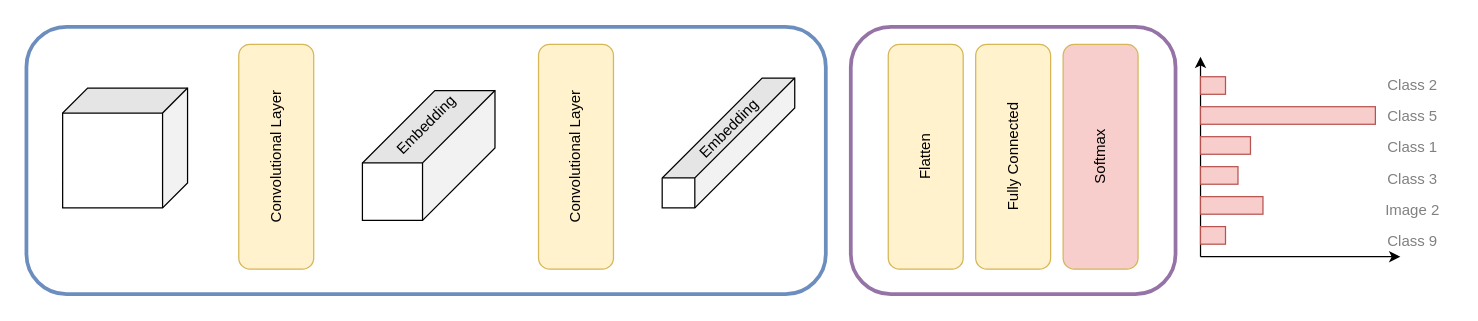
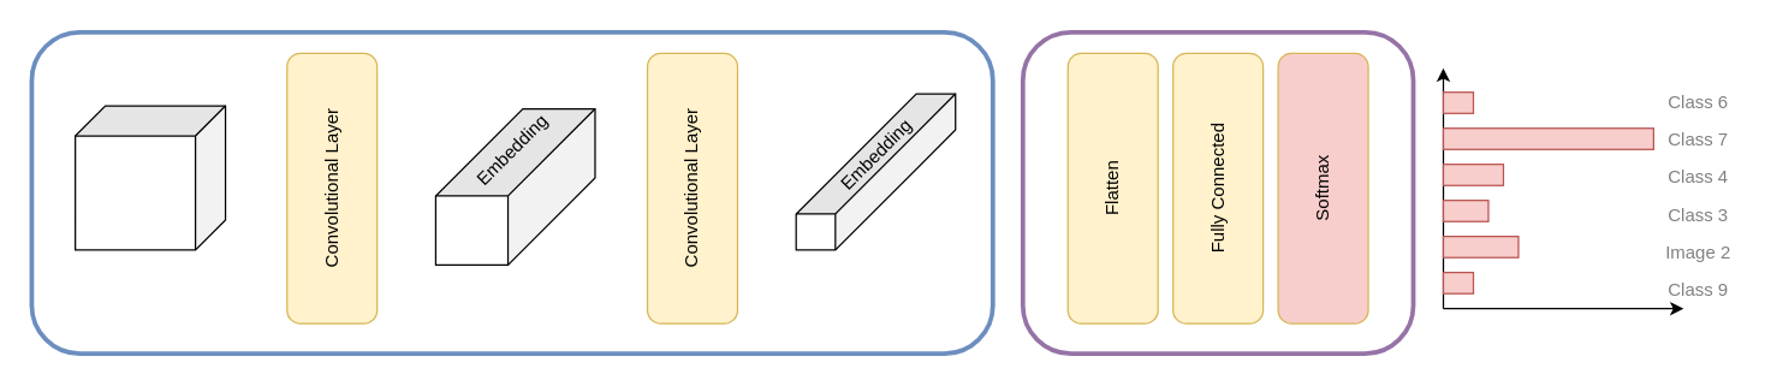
  <mxCell id="0" />
  <mxCell id="1" parent="0" />
  <mxCell id="2" value="" style="shape=cube;whiteSpace=wrap;html=1;boundedLbl=1;backgroundOutline=1;darkOpacity=0.05;darkOpacity2=0.1;rotation=90;direction=east;flipH=0;" vertex="1" parent="1"><mxGeometry x="51" y="68" width="96" height="100" as="geometry" /></mxCell>
  <mxCell id="3" value="" style="shape=cube;whiteSpace=wrap;html=1;boundedLbl=1;backgroundOutline=1;darkOpacity=0.05;darkOpacity2=0.1;rotation=90;size=58;" vertex="1" parent="1"><mxGeometry x="290.07" y="70.94" width="104" height="106.13" as="geometry" /></mxCell>
  <mxCell id="4" value="" style="shape=cube;whiteSpace=wrap;html=1;boundedLbl=1;backgroundOutline=1;darkOpacity=0.05;darkOpacity2=0.1;rotation=90;size=80;" vertex="1" parent="1"><mxGeometry x="530.07" y="60.94" width="104" height="106.13" as="geometry" /></mxCell>
  <mxCell id="5" value="Convolutional Layer" style="rounded=1;whiteSpace=wrap;html=1;rotation=-90;fillColor=#fff2cc;strokeColor=#d6b656;" vertex="1" parent="1"><mxGeometry x="130" y="95" width="180" height="60" as="geometry" /></mxCell>
  <mxCell id="6" value="Convolutional Layer" style="rounded=1;whiteSpace=wrap;html=1;rotation=-90;fillColor=#fff2cc;strokeColor=#d6b656;" vertex="1" parent="1"><mxGeometry x="370" y="95" width="180" height="60" as="geometry" /></mxCell>
  <mxCell id="7" value="Flatten" style="rounded=1;whiteSpace=wrap;html=1;rotation=-90;fillColor=#fff2cc;strokeColor=#d6b656;" vertex="1" parent="1"><mxGeometry x="650" y="95" width="180" height="60" as="geometry" /></mxCell>
  <mxCell id="8" value="Fully Connected" style="rounded=1;whiteSpace=wrap;html=1;rotation=-90;fillColor=#fff2cc;strokeColor=#d6b656;" vertex="1" parent="1"><mxGeometry x="720" y="95" width="180" height="60" as="geometry" /></mxCell>
  <mxCell id="9" value="Softmax" style="rounded=1;whiteSpace=wrap;html=1;rotation=-90;fillColor=#f8cecc;strokeColor=#d6b656;" vertex="1" parent="1"><mxGeometry x="790" y="95" width="180" height="60" as="geometry" /></mxCell>
  <mxCell id="10" value="" style="rounded=1;whiteSpace=wrap;html=1;fillColor=none;strokeColor=#6c8ebf;strokeWidth=3;" vertex="1" parent="1"><mxGeometry x="20" y="20.94" width="640" height="214.06" as="geometry" /></mxCell>
  <mxCell id="11" value="" style="rounded=1;whiteSpace=wrap;html=1;fillColor=none;strokeColor=#9673a6;strokeWidth=3;" vertex="1" parent="1"><mxGeometry x="680" y="20.94" width="260" height="214.06" as="geometry" /></mxCell>
  <mxCell id="12" value="" style="endArrow=classic;html=1;rounded=0;" edge="1" parent="1"><mxGeometry width="50" height="50" relative="1" as="geometry"><mxPoint x="960" y="205" as="sourcePoint" /><mxPoint x="960" y="45" as="targetPoint" /></mxGeometry></mxCell>
  <mxCell id="13" value="" style="endArrow=classic;html=1;rounded=0;" edge="1" parent="1"><mxGeometry width="50" height="50" relative="1" as="geometry"><mxPoint x="960" y="205" as="sourcePoint" /><mxPoint x="1120" y="205" as="targetPoint" /></mxGeometry></mxCell>
  <mxCell id="14" value="" style="rounded=0;whiteSpace=wrap;html=1;fillColor=#f8cecc;strokeColor=#b85450;" vertex="1" parent="1"><mxGeometry x="960" y="60.94" width="20" height="14.06" as="geometry" /></mxCell>
  <mxCell id="15" value="" style="rounded=0;whiteSpace=wrap;html=1;fillColor=#f8cecc;strokeColor=#b85450;" vertex="1" parent="1"><mxGeometry x="960" y="84.94" width="140" height="14.06" as="geometry" /></mxCell>
  <mxCell id="16" value="" style="rounded=0;whiteSpace=wrap;html=1;fillColor=#f8cecc;strokeColor=#b85450;" vertex="1" parent="1"><mxGeometry x="960" y="108.94" width="40" height="14.06" as="geometry" /></mxCell>
  <mxCell id="17" value="" style="rounded=0;whiteSpace=wrap;html=1;fillColor=#f8cecc;strokeColor=#b85450;" vertex="1" parent="1"><mxGeometry x="960" y="132.94" width="30" height="14.06" as="geometry" /></mxCell>
  <mxCell id="18" value="" style="rounded=0;whiteSpace=wrap;html=1;fillColor=#f8cecc;strokeColor=#b85450;" vertex="1" parent="1"><mxGeometry x="960" y="156.94" width="50" height="14.06" as="geometry" /></mxCell>
  <mxCell id="19" value="" style="rounded=0;whiteSpace=wrap;html=1;fillColor=#f8cecc;strokeColor=#b85450;" vertex="1" parent="1"><mxGeometry x="960" y="180.94" width="20" height="14.06" as="geometry" /></mxCell>
- <mxCell id="20" value="Class 2" style="text;html=1;strokeColor=none;fillColor=none;align=center;verticalAlign=middle;whiteSpace=wrap;rounded=0;fontColor=#808080;" vertex="1" parent="1"><mxGeometry x="1100" y="52.97" width="60" height="30" as="geometry" /></mxCell>
- <mxCell id="21" value="Class 5" style="text;html=1;strokeColor=none;fillColor=none;align=center;verticalAlign=middle;whiteSpace=wrap;rounded=0;fontColor=#808080;" vertex="1" parent="1"><mxGeometry x="1100" y="77.97" width="60" height="30" as="geometry" /></mxCell>
- <mxCell id="22" value="Class 1" style="text;html=1;strokeColor=none;fillColor=none;align=center;verticalAlign=middle;whiteSpace=wrap;rounded=0;fontColor=#808080;" vertex="1" parent="1"><mxGeometry x="1100" y="102.97" width="60" height="30" as="geometry" /></mxCell>
+ <mxCell id="20" value="Class 6" style="text;html=1;strokeColor=none;fillColor=none;align=center;verticalAlign=middle;whiteSpace=wrap;rounded=0;fontColor=#808080;" vertex="1" parent="1"><mxGeometry x="1100" y="52.97" width="60" height="30" as="geometry" /></mxCell>
+ <mxCell id="21" value="Class 7" style="text;html=1;strokeColor=none;fillColor=none;align=center;verticalAlign=middle;whiteSpace=wrap;rounded=0;fontColor=#808080;" vertex="1" parent="1"><mxGeometry x="1100" y="77.97" width="60" height="30" as="geometry" /></mxCell>
+ <mxCell id="22" value="Class 4" style="text;html=1;strokeColor=none;fillColor=none;align=center;verticalAlign=middle;whiteSpace=wrap;rounded=0;fontColor=#808080;" vertex="1" parent="1"><mxGeometry x="1100" y="102.97" width="60" height="30" as="geometry" /></mxCell>
  <mxCell id="23" value="Class 3" style="text;html=1;strokeColor=none;fillColor=none;align=center;verticalAlign=middle;whiteSpace=wrap;rounded=0;fontColor=#808080;" vertex="1" parent="1"><mxGeometry x="1100" y="127.97" width="60" height="30" as="geometry" /></mxCell>
  <mxCell id="24" value="Image 2" style="text;html=1;strokeColor=none;fillColor=none;align=center;verticalAlign=middle;whiteSpace=wrap;rounded=0;fontColor=#808080;" vertex="1" parent="1"><mxGeometry x="1100" y="152.97" width="60" height="30" as="geometry" /></mxCell>
  <mxCell id="25" value="Class 9" style="text;html=1;strokeColor=none;fillColor=none;align=center;verticalAlign=middle;whiteSpace=wrap;rounded=0;fontColor=#808080;" vertex="1" parent="1"><mxGeometry x="1100" y="177.97" width="60" height="30" as="geometry" /></mxCell>
  <mxCell id="26" value="Embedding" style="text;html=1;strokeColor=none;fillColor=none;align=center;verticalAlign=middle;whiteSpace=wrap;rounded=0;rotation=-45;" vertex="1" parent="1"><mxGeometry x="300" y="62" width="80" height="75" as="geometry" /></mxCell>
  <mxCell id="27" value="Embedding" style="text;html=1;strokeColor=none;fillColor=none;align=center;verticalAlign=middle;whiteSpace=wrap;rounded=0;rotation=-45;" vertex="1" parent="1"><mxGeometry x="546" y="65" width="73" height="75" as="geometry" /></mxCell>
